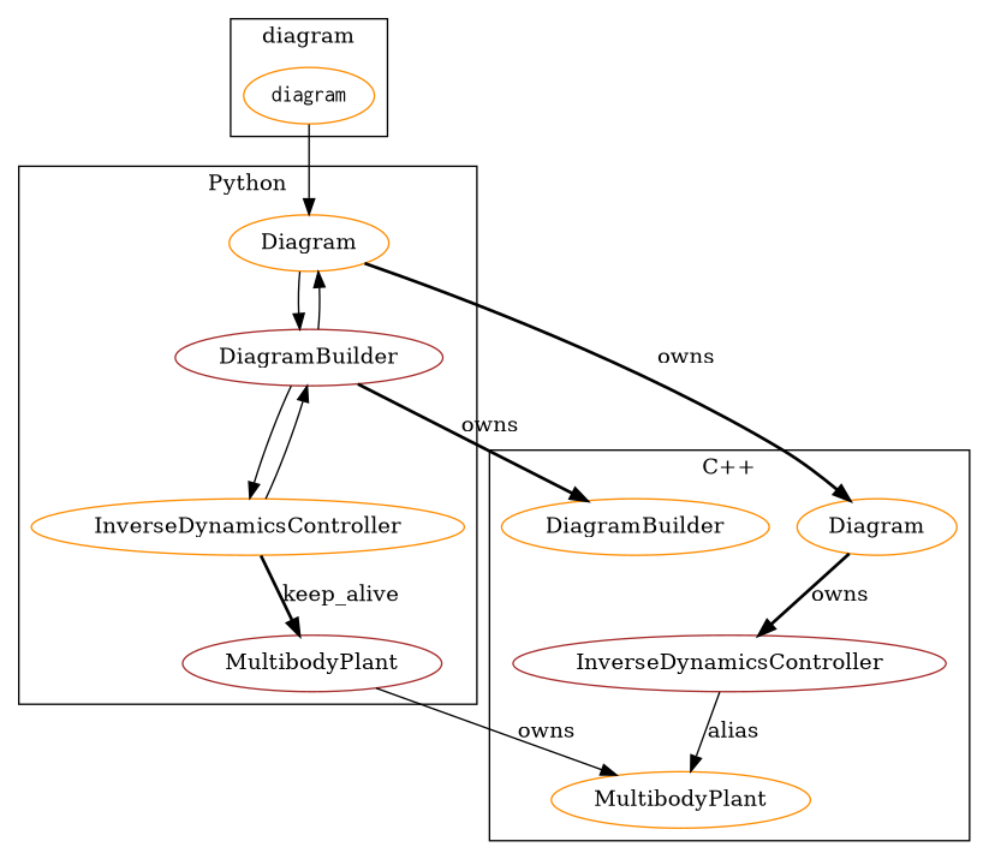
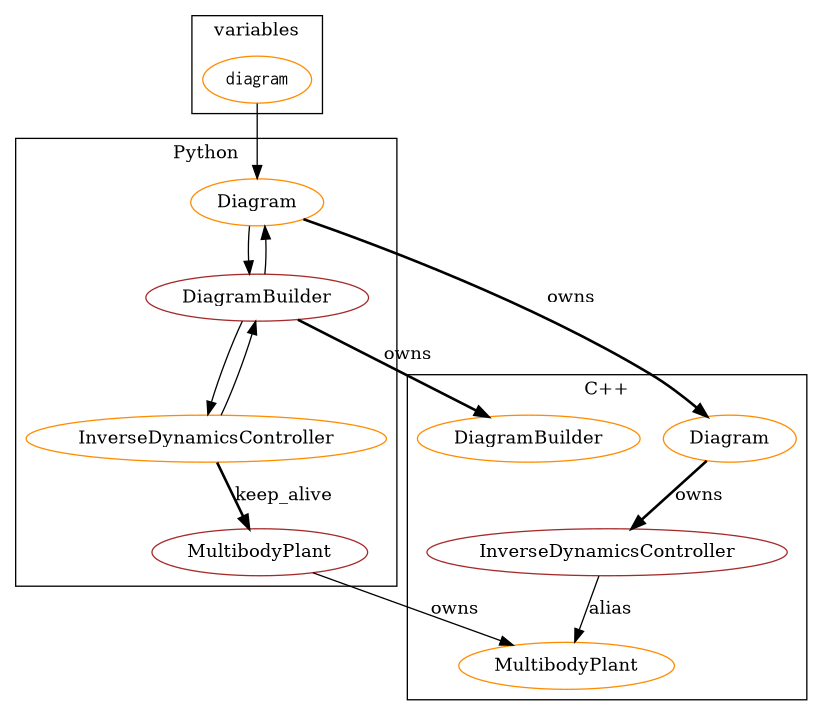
  digraph {
    node [color=darkorange]
    edge [style=solid]
    n1 [label=Diagram]
    n2 [label=DiagramBuilder]
    n3 [label=InverseDynamicsController color=brown]
    n4 [label=MultibodyPlant]
    n5 [label=Diagram]
    n6 [label=DiagramBuilder color=brown]
    n7 [label=InverseDynamicsController]
    n8 [label=MultibodyPlant color=brown]
    n9 [fontname=Courier label=diagram]
    subgraph cluster_1 {
      label="C++"
      n1
      n2
      n3
      n4
    }
    subgraph cluster_2 {
      label=Python
      n5
      n6
      n7
      n8
    }
    subgraph cluster_3 {
-     label=diagram
+     label=variables
      n9
    }
    n1 -> n3 [label=owns style=bold]
    n3 -> n4 [label=alias]
    n5 -> n1 [label=owns style=bold]
    n5 -> n6
    n6 -> n2 [label=owns style=bold]
    n6 -> n5
    n6 -> n7
    n7 -> n6
    n7 -> n8 [label=keep_alive style=bold]
    n8 -> n4 [label=owns]
    n9 -> n5 [lable=ref]
  }
